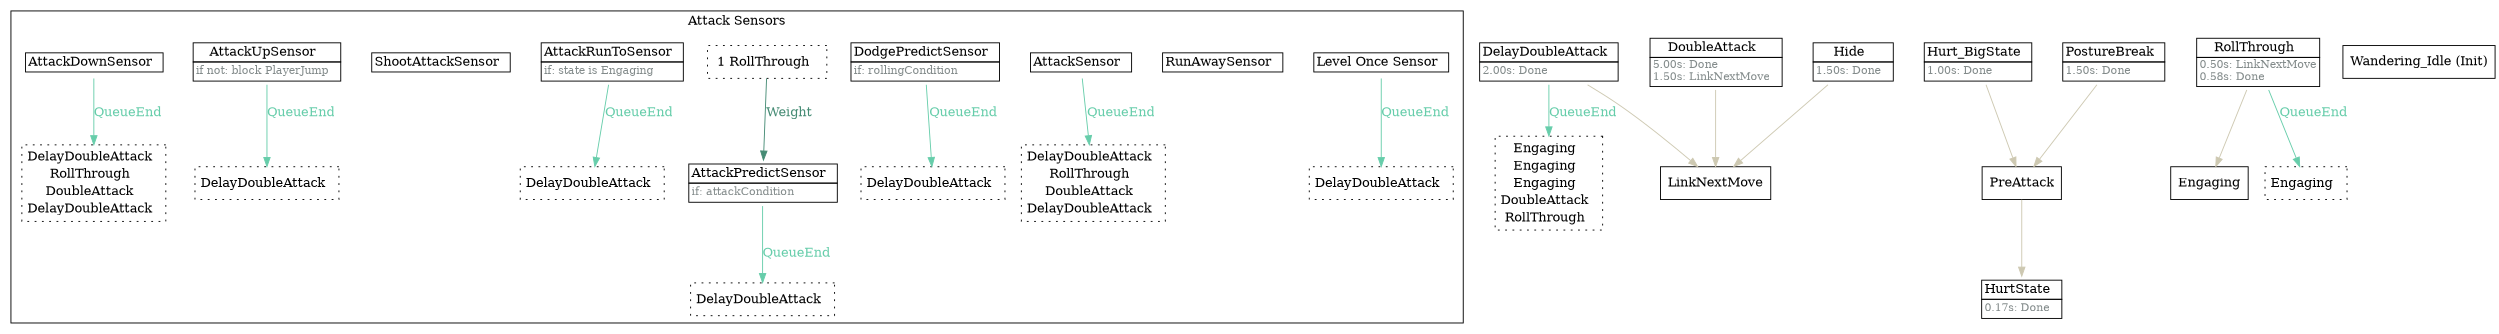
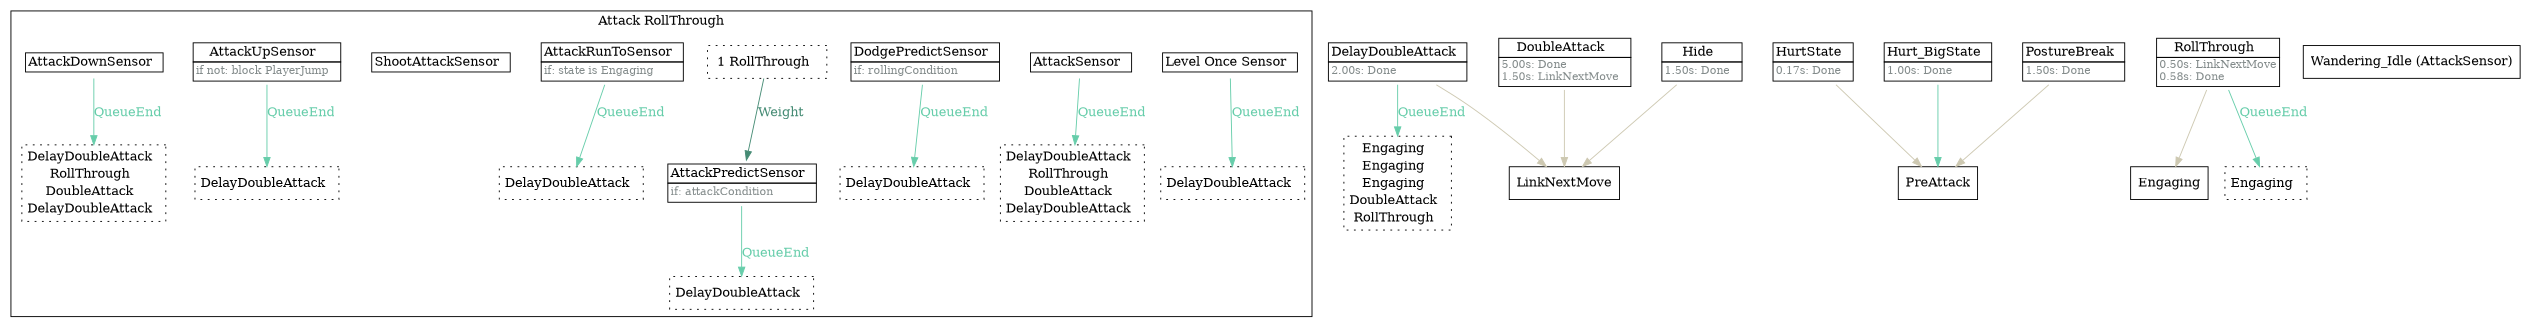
  strict digraph {
    fontname="DejaVu Serif"
    rankdir=TB
    node [fontname="DejaVu Serif" shape=plaintext]
    edge [color=aquamarine3 fontcolor=aquamarine3 fontname="DejaVu Serif"]
    n1 [label=<<TABLE border="0" cellspacing="0" cellborder="1" cellpadding="2"><TR><TD>Level Once Sensor  </TD></TR></TABLE>>]
    n2 [label=<<TABLE border="0" cellspacing="0" cellborder="0" cellpadding="2"><TR><TD>DelayDoubleAttack  </TD></TR></TABLE>> margin=0.05 shape=box style=dotted]
-   n3 [label=<<TABLE border="0" cellspacing="0" cellborder="1" cellpadding="2"><TR><TD>RunAwaySensor  </TD></TR></TABLE>>]
    n4 [label=<<TABLE border="0" cellspacing="0" cellborder="1" cellpadding="2"><TR><TD>AttackSensor  </TD></TR></TABLE>>]
    n5 [label=<<TABLE border="0" cellspacing="0" cellborder="0" cellpadding="2"><TR><TD>DelayDoubleAttack  </TD></TR><TR><TD>RollThrough  </TD></TR><TR><TD>DoubleAttack  </TD></TR><TR><TD>DelayDoubleAttack  </TD></TR></TABLE>> margin=0.05 shape=box style=dotted]
    n6 [label=<<TABLE border="0" cellspacing="0" cellborder="1" cellpadding="2"><TR><TD>DodgePredictSensor  </TD></TR><TR><TD align="left" balign="left"><FONT point-size="12" color="azure4">if: rollingCondition</FONT>  </TD></TR></TABLE>>]
    n7 [label=<<TABLE border="0" cellspacing="0" cellborder="0" cellpadding="2"><TR><TD>DelayDoubleAttack  </TD></TR></TABLE>> margin=0.05 shape=box style=dotted]
    n8 [label=<<TABLE border="0" cellspacing="0" cellborder="1" cellpadding="2"><TR><TD>AttackPredictSensor  </TD></TR><TR><TD align="left" balign="left"><FONT point-size="12" color="azure4">if: attackCondition</FONT>  </TD></TR></TABLE>>]
    n9 [label=<<TABLE border="0" cellspacing="0" cellborder="0" cellpadding="2"><TR><TD>DelayDoubleAttack  </TD></TR></TABLE>> margin=0.05 shape=box style=dotted]
    n10 [label=<<TABLE border="0" cellspacing="0" cellborder="0" cellpadding="2"><TR><TD>1 RollThrough  </TD></TR></TABLE>> shape=box style=dotted]
    n11 [label=<<TABLE border="0" cellspacing="0" cellborder="1" cellpadding="2"><TR><TD>AttackRunToSensor  </TD></TR><TR><TD align="left" balign="left"><FONT point-size="12" color="azure4">if: state is Engaging</FONT>  </TD></TR></TABLE>>]
    n12 [label=<<TABLE border="0" cellspacing="0" cellborder="0" cellpadding="2"><TR><TD>DelayDoubleAttack  </TD></TR></TABLE>> margin=0.05 shape=box style=dotted]
    n13 [label=<<TABLE border="0" cellspacing="0" cellborder="1" cellpadding="2"><TR><TD>ShootAttackSensor  </TD></TR></TABLE>>]
    n14 [label=<<TABLE border="0" cellspacing="0" cellborder="1" cellpadding="2"><TR><TD>AttackUpSensor  </TD></TR><TR><TD align="left" balign="left"><FONT point-size="12" color="azure4">if not: block PlayerJump</FONT>  </TD></TR></TABLE>>]
    n15 [label=<<TABLE border="0" cellspacing="0" cellborder="0" cellpadding="2"><TR><TD>DelayDoubleAttack  </TD></TR></TABLE>> margin=0.05 shape=box style=dotted]
    n16 [label=<<TABLE border="0" cellspacing="0" cellborder="1" cellpadding="2"><TR><TD>AttackDownSensor  </TD></TR></TABLE>>]
    n17 [label=<<TABLE border="0" cellspacing="0" cellborder="0" cellpadding="2"><TR><TD>DelayDoubleAttack  </TD></TR><TR><TD>RollThrough  </TD></TR><TR><TD>DoubleAttack  </TD></TR><TR><TD>DelayDoubleAttack  </TD></TR></TABLE>> margin=0.05 shape=box style=dotted]
    n18 [label=<<TABLE border="0" cellspacing="0" cellborder="1" cellpadding="2"><TR><TD>DelayDoubleAttack  </TD></TR><TR><TD align="left" balign="left"><FONT point-size="12" color="azure4">2.00s: Done</FONT>  </TD></TR></TABLE>>]
    n19 [label=LinkNextMove shape=box]
    n20 [label=<<TABLE border="0" cellspacing="0" cellborder="0" cellpadding="2"><TR><TD>Engaging  </TD></TR><TR><TD>Engaging  </TD></TR><TR><TD>Engaging  </TD></TR><TR><TD>DoubleAttack  </TD></TR><TR><TD>RollThrough  </TD></TR></TABLE>> margin=0.05 shape=box style=dotted]
    n21 [label=<<TABLE border="0" cellspacing="0" cellborder="1" cellpadding="2"><TR><TD>DoubleAttack  </TD></TR><TR><TD align="left" balign="left"><FONT point-size="12" color="azure4">5.00s: Done<br/>1.50s: LinkNextMove</FONT>  </TD></TR></TABLE>>]
    n22 [label=<<TABLE border="0" cellspacing="0" cellborder="1" cellpadding="2"><TR><TD>Hide  </TD></TR><TR><TD align="left" balign="left"><FONT point-size="12" color="azure4">1.50s: Done</FONT>  </TD></TR></TABLE>>]
    n23 [label=<<TABLE border="0" cellspacing="0" cellborder="1" cellpadding="2"><TR><TD>HurtState  </TD></TR><TR><TD align="left" balign="left"><FONT point-size="12" color="azure4">0.17s: Done</FONT>  </TD></TR></TABLE>>]
    PreAttack [shape=box]
    n25 [label=<<TABLE border="0" cellspacing="0" cellborder="1" cellpadding="2"><TR><TD>Hurt_BigState  </TD></TR><TR><TD align="left" balign="left"><FONT point-size="12" color="azure4">1.00s: Done</FONT>  </TD></TR></TABLE>>]
    n26 [label=<<TABLE border="0" cellspacing="0" cellborder="1" cellpadding="2"><TR><TD>PostureBreak  </TD></TR><TR><TD align="left" balign="left"><FONT point-size="12" color="azure4">1.50s: Done</FONT>  </TD></TR></TABLE>>]
    n27 [label=<<TABLE border="0" cellspacing="0" cellborder="1" cellpadding="2"><TR><TD>RollThrough  </TD></TR><TR><TD align="left" balign="left"><FONT point-size="12" color="azure4">0.50s: LinkNextMove<br/>0.58s: Done</FONT>  </TD></TR></TABLE>>]
    Engaging [shape=box]
    n29 [label=<<TABLE border="0" cellspacing="0" cellborder="0" cellpadding="2"><TR><TD>Engaging  </TD></TR></TABLE>> margin=0.05 shape=box style=dotted]
-   n30 [label="Wandering_Idle (Init)" shape=box]
+   n30 [label="Wandering_Idle (AttackSensor)" shape=box]
    subgraph cluster_1 {
-     label="Attack Sensors"
+     label="Attack RollThrough"
      rank=sink
      n1
      n2
-     n3
      n4
      n5
      n6
      n7
      n8
      n9
      n10
      n11
      n12
      n13
      n14
      n15
      n16
      n17
    }
    n1 -> n2 [label=QueueEnd]
    n4 -> n5 [label=QueueEnd]
    n6 -> n7 [label=QueueEnd]
    n8 -> n9 [label=QueueEnd]
    n10 -> n8 [color=aquamarine4 fontcolor=aquamarine4 label=Weight]
    n11 -> n12 [label=QueueEnd]
    n14 -> n15 [label=QueueEnd]
    n16 -> n17 [label=QueueEnd]
    n18 -> n19 [color=cornsilk3 fontcolor=cornsilk3]
    n18 -> n20 [label=QueueEnd]
    n21 -> n19 [color=cornsilk3 fontcolor=cornsilk3]
    n22 -> n19 [color=cornsilk3 fontcolor=cornsilk3]
-   PreAttack -> n23 [color=cornsilk3 fontcolor=cornsilk3]
-   n25 -> PreAttack [color=cornsilk3 fontcolor=cornsilk3]
+   n23 -> PreAttack [color=cornsilk3 fontcolor=cornsilk3]
+   n25 -> PreAttack [fontcolor=cornsilk3]
    n26 -> PreAttack [color=cornsilk3 fontcolor=cornsilk3]
    n27 -> Engaging [color=cornsilk3 fontcolor=cornsilk3]
    n27 -> n29 [label=QueueEnd]
  }
